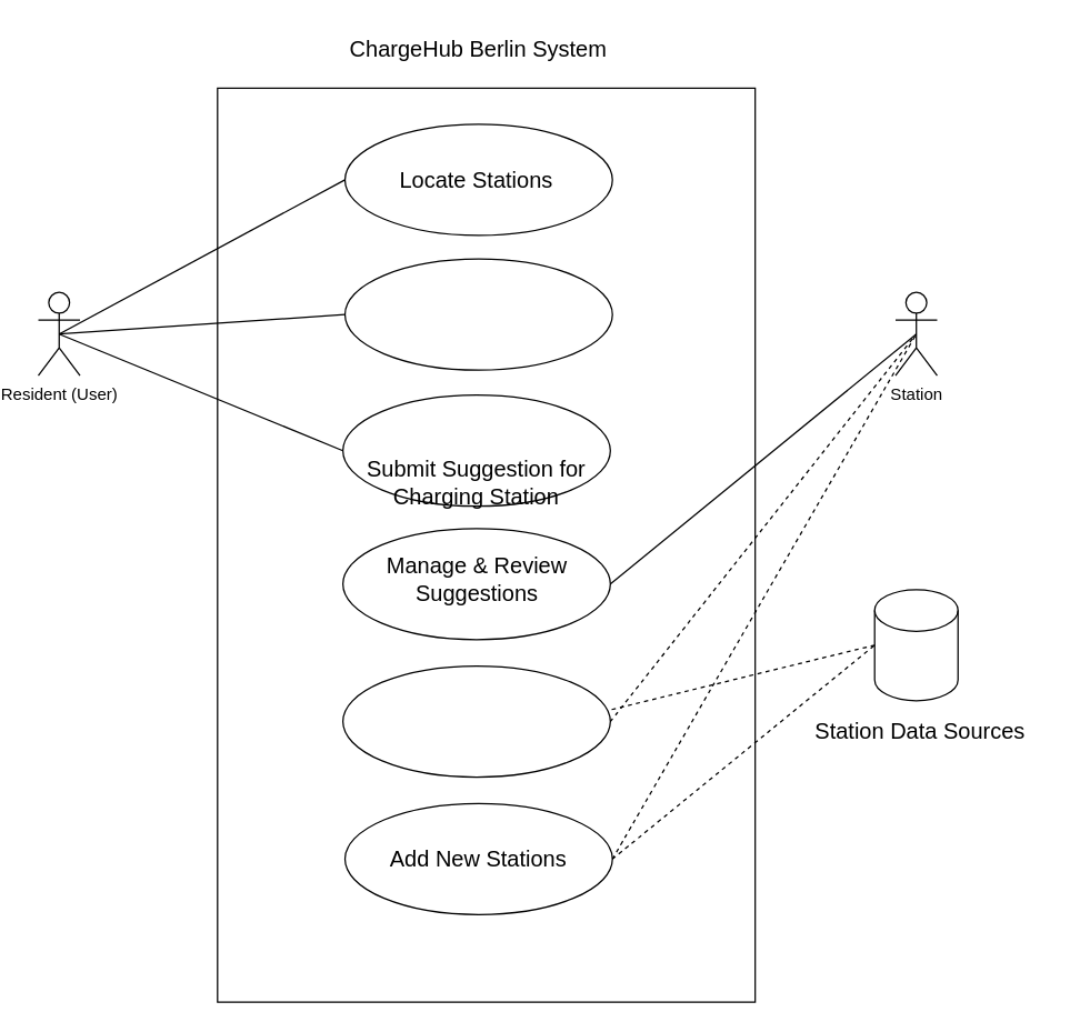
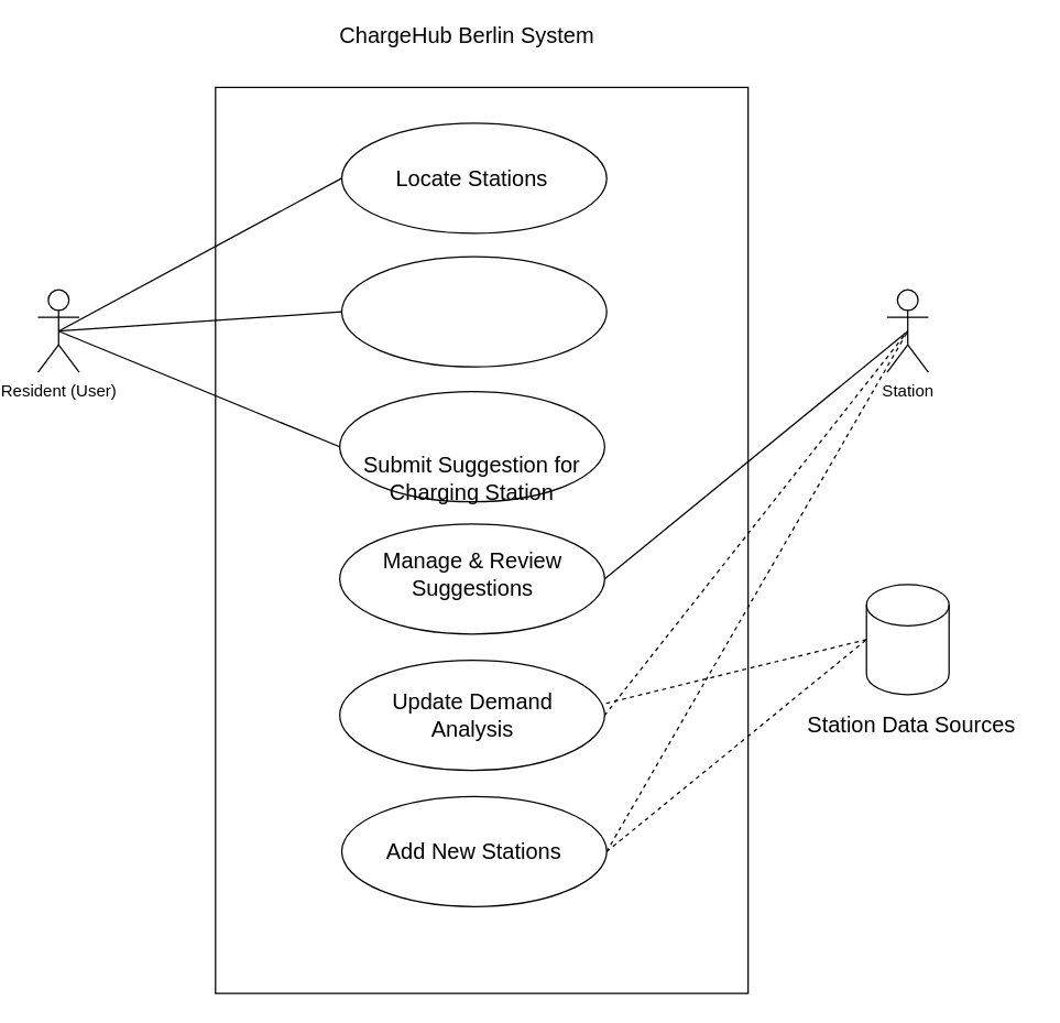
  <mxCell id="0" />
  <mxCell id="1" parent="0" />
  <mxCell id="2" value="" style="rounded=0;whiteSpace=wrap;html=1;" vertex="1" parent="1"><mxGeometry x="149" y="63" width="387" height="658" as="geometry" /></mxCell>
- <mxCell id="3" value="ChargeHub Berlin System" style="text;strokeColor=none;fillColor=none;html=1;align=center;verticalAlign=middle;whiteSpace=wrap;rounded=0;fontSize=16;" vertex="1" parent="1"><mxGeometry x="233.25" y="20" width="207.5" height="30" as="geometry" /></mxCell>
+ <mxCell id="3" value="ChargeHub Berlin System" style="text;strokeColor=none;fillColor=none;html=1;align=center;verticalAlign=middle;whiteSpace=wrap;rounded=0;fontSize=16;" vertex="1" parent="1"><mxGeometry x="228.25" y="10" width="207.5" height="30" as="geometry" /></mxCell>
  <mxCell id="4" value="Station" style="shape=umlActor;verticalLabelPosition=bottom;verticalAlign=top;html=1;outlineConnect=0;" vertex="1" parent="1"><mxGeometry x="637" y="210" width="30" height="60" as="geometry" /></mxCell>
  <mxCell id="5" value="Resident (User)" style="shape=umlActor;verticalLabelPosition=bottom;verticalAlign=top;html=1;outlineConnect=0;" vertex="1" parent="1"><mxGeometry x="20" y="210" width="30" height="60" as="geometry" /></mxCell>
  <mxCell id="6" value="" style="ellipse;whiteSpace=wrap;html=1;" vertex="1" parent="1"><mxGeometry x="240.75" y="89" width="192.5" height="80" as="geometry" /></mxCell>
  <mxCell id="7" value="Locate Stations" style="text;html=1;align=center;verticalAlign=middle;whiteSpace=wrap;rounded=0;fontSize=16;" vertex="1" parent="1"><mxGeometry x="251" y="114" width="169" height="30" as="geometry" /></mxCell>
  <mxCell id="8" value="" style="shape=cylinder3;whiteSpace=wrap;html=1;boundedLbl=1;backgroundOutline=1;size=15;" vertex="1" parent="1"><mxGeometry x="622" y="424" width="60" height="80" as="geometry" /></mxCell>
  <mxCell id="9" value="Station Data Sources" style="text;html=1;align=center;verticalAlign=middle;whiteSpace=wrap;rounded=0;fontSize=16;" vertex="1" parent="1"><mxGeometry x="569" y="511" width="172" height="30" as="geometry" /></mxCell>
  <mxCell id="10" value="" style="ellipse;whiteSpace=wrap;html=1;" vertex="1" parent="1"><mxGeometry x="240.75" y="186" width="192.5" height="80" as="geometry" /></mxCell>
  <mxCell id="11" value="" style="ellipse;whiteSpace=wrap;html=1;" vertex="1" parent="1"><mxGeometry x="239.25" y="284" width="192.5" height="80" as="geometry" /></mxCell>
  <mxCell id="12" value="" style="ellipse;whiteSpace=wrap;html=1;" vertex="1" parent="1"><mxGeometry x="239.25" y="380" width="192.5" height="80" as="geometry" /></mxCell>
  <mxCell id="13" value="Submit Suggestion for Charging Station" style="text;html=1;align=center;verticalAlign=middle;whiteSpace=wrap;rounded=0;fontSize=16;" vertex="1" parent="1"><mxGeometry x="255" y="332" width="161" height="30" as="geometry" /></mxCell>
  <mxCell id="14" value="Manage &amp;amp; Review Suggestions" style="text;html=1;align=center;verticalAlign=middle;whiteSpace=wrap;rounded=0;fontSize=16;" vertex="1" parent="1"><mxGeometry x="258.5" y="402" width="154" height="30" as="geometry" /></mxCell>
  <mxCell id="15" value="" style="ellipse;whiteSpace=wrap;html=1;" vertex="1" parent="1"><mxGeometry x="239.25" y="479" width="192.5" height="80" as="geometry" /></mxCell>
+ <mxCell id="16" value="Update Demand Analysis" style="text;html=1;align=center;verticalAlign=middle;whiteSpace=wrap;rounded=0;fontSize=16;" vertex="1" parent="1"><mxGeometry x="261.5" y="504" width="148" height="30" as="geometry" /></mxCell>
  <mxCell id="17" value="" style="ellipse;whiteSpace=wrap;html=1;" vertex="1" parent="1"><mxGeometry x="240.75" y="578" width="192.5" height="80" as="geometry" /></mxCell>
  <mxCell id="18" value="Add New Stations" style="text;html=1;align=center;verticalAlign=middle;whiteSpace=wrap;rounded=0;fontSize=16;" vertex="1" parent="1"><mxGeometry x="261" y="603" width="152" height="30" as="geometry" /></mxCell>
  <mxCell id="19" value="" style="endArrow=none;html=1;rounded=0;fontSize=12;startSize=8;endSize=8;curved=1;exitX=0.5;exitY=0.5;exitDx=0;exitDy=0;exitPerimeter=0;entryX=0;entryY=0.5;entryDx=0;entryDy=0;" edge="1" parent="1" source="5" target="6"><mxGeometry width="50" height="50" relative="1" as="geometry"><mxPoint x="300" y="350" as="sourcePoint" /><mxPoint x="350" y="300" as="targetPoint" /></mxGeometry></mxCell>
  <mxCell id="20" value="" style="endArrow=none;html=1;rounded=0;fontSize=12;startSize=8;endSize=8;curved=1;exitX=0.5;exitY=0.5;exitDx=0;exitDy=0;exitPerimeter=0;entryX=0;entryY=0.5;entryDx=0;entryDy=0;" edge="1" parent="1" source="5" target="10"><mxGeometry width="50" height="50" relative="1" as="geometry"><mxPoint x="300" y="350" as="sourcePoint" /><mxPoint x="350" y="300" as="targetPoint" /></mxGeometry></mxCell>
  <mxCell id="21" value="" style="endArrow=none;html=1;rounded=0;fontSize=12;startSize=8;endSize=8;curved=1;exitX=0.5;exitY=0.5;exitDx=0;exitDy=0;exitPerimeter=0;entryX=0;entryY=0.5;entryDx=0;entryDy=0;" edge="1" parent="1" source="5" target="11"><mxGeometry width="50" height="50" relative="1" as="geometry"><mxPoint x="300" y="350" as="sourcePoint" /><mxPoint x="350" y="300" as="targetPoint" /></mxGeometry></mxCell>
  <mxCell id="22" value="" style="endArrow=none;html=1;rounded=0;fontSize=12;startSize=8;endSize=8;curved=1;exitX=0.5;exitY=0.5;exitDx=0;exitDy=0;exitPerimeter=0;entryX=1;entryY=0.5;entryDx=0;entryDy=0;" edge="1" parent="1" source="4" target="12"><mxGeometry width="50" height="50" relative="1" as="geometry"><mxPoint x="300" y="350" as="sourcePoint" /><mxPoint x="350" y="300" as="targetPoint" /></mxGeometry></mxCell>
  <mxCell id="23" value="" style="endArrow=none;dashed=1;html=1;rounded=0;fontSize=12;startSize=8;endSize=8;curved=1;entryX=0.5;entryY=0.5;entryDx=0;entryDy=0;entryPerimeter=0;exitX=1;exitY=0.5;exitDx=0;exitDy=0;" edge="1" parent="1" source="17" target="4"><mxGeometry width="50" height="50" relative="1" as="geometry"><mxPoint x="300" y="350" as="sourcePoint" /><mxPoint x="350" y="300" as="targetPoint" /></mxGeometry></mxCell>
  <mxCell id="24" value="" style="endArrow=none;dashed=1;html=1;rounded=0;fontSize=12;startSize=8;endSize=8;curved=1;entryX=0;entryY=0.5;entryDx=0;entryDy=0;entryPerimeter=0;exitX=1;exitY=0.5;exitDx=0;exitDy=0;" edge="1" parent="1" source="17" target="8"><mxGeometry width="50" height="50" relative="1" as="geometry"><mxPoint x="300" y="350" as="sourcePoint" /><mxPoint x="350" y="300" as="targetPoint" /></mxGeometry></mxCell>
  <mxCell id="25" value="" style="endArrow=none;dashed=1;html=1;rounded=0;fontSize=12;startSize=8;endSize=8;curved=1;exitX=0;exitY=0.5;exitDx=0;exitDy=0;exitPerimeter=0;entryX=0.991;entryY=0.4;entryDx=0;entryDy=0;entryPerimeter=0;" edge="1" parent="1" source="8" target="15"><mxGeometry width="50" height="50" relative="1" as="geometry"><mxPoint x="300" y="450" as="sourcePoint" /><mxPoint x="350" y="400" as="targetPoint" /></mxGeometry></mxCell>
  <mxCell id="26" value="" style="endArrow=none;dashed=1;html=1;rounded=0;fontSize=12;startSize=8;endSize=8;curved=1;entryX=0.5;entryY=0.5;entryDx=0;entryDy=0;entryPerimeter=0;exitX=1;exitY=0.5;exitDx=0;exitDy=0;" edge="1" parent="1" source="15" target="4"><mxGeometry width="50" height="50" relative="1" as="geometry"><mxPoint x="300" y="450" as="sourcePoint" /><mxPoint x="350" y="400" as="targetPoint" /></mxGeometry></mxCell>
